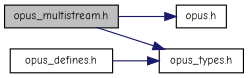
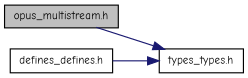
  digraph {
    fontname="Comic Neue"
    rankdir=LR
    node [color=black fillcolor=white fontname="Comic Neue" fontsize=10 shape=record style=filled]
    edge [color=midnightblue fontname="Comic Neue" fontsize=10 labelfontname=Helvetica labelfontsize=10 style=solid]
    n1 [fillcolor=grey75 fontcolor=black height=0.2 label="opus_multistream.h" width=0.4]
-   n2 [height=0.2 label="opus.h" width=0.4]
-   n3 [height=0.2 label="opus_types.h" width=0.4]
-   n4 [height=0.2 label="opus_defines.h" width=0.4]
-   n1 -> n2
+   n3 [height=0.2 label="types_types.h" width=0.4]
+   n4 [height=0.2 label="defines_defines.h" width=0.4]
    n1 -> n3
    n4 -> n3
  }
